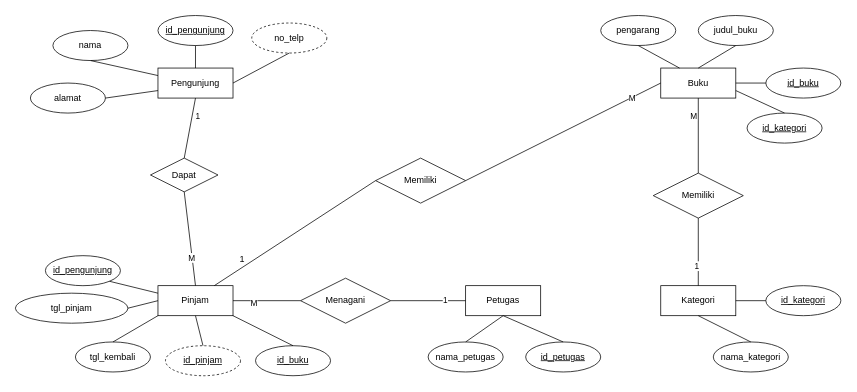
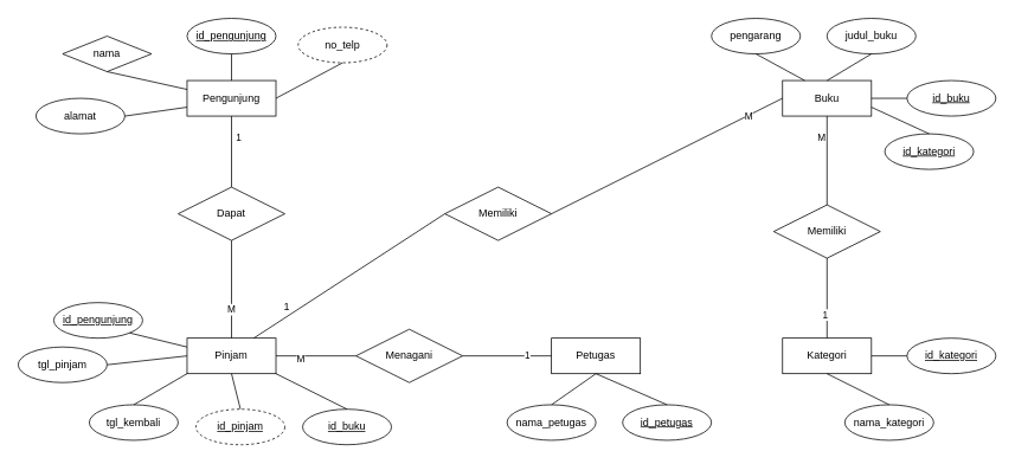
  <mxCell id="0" />
  <mxCell id="1" parent="0" />
  <mxCell id="2" value="Pengunjung" style="whiteSpace=wrap;html=1;align=center;" vertex="1" parent="1"><mxGeometry x="210" y="90" width="100" height="40" as="geometry" /></mxCell>
- <mxCell id="3" value="nama" style="ellipse;whiteSpace=wrap;html=1;align=center;" vertex="1" parent="1"><mxGeometry x="70" y="40" width="100" height="40" as="geometry" /></mxCell>
+ <mxCell id="3" value="nama" style="rhombus;whiteSpace=wrap;html=1;align=center;" vertex="1" parent="1"><mxGeometry x="70" y="40" width="100" height="40" as="geometry" /></mxCell>
  <mxCell id="4" value="id_pengunjung" style="ellipse;whiteSpace=wrap;html=1;align=center;fontStyle=4;" vertex="1" parent="1"><mxGeometry x="210" y="20" width="100" height="40" as="geometry" /></mxCell>
  <mxCell id="5" value="alamat" style="ellipse;whiteSpace=wrap;html=1;align=center;" vertex="1" parent="1"><mxGeometry x="40" y="110" width="100" height="40" as="geometry" /></mxCell>
  <mxCell id="6" value="Petugas" style="whiteSpace=wrap;html=1;align=center;" vertex="1" parent="1"><mxGeometry x="620" y="380" width="100" height="40" as="geometry" /></mxCell>
  <mxCell id="7" value="id_petugas" style="ellipse;whiteSpace=wrap;html=1;align=center;fontStyle=4;" vertex="1" parent="1"><mxGeometry x="700" y="455" width="100" height="40" as="geometry" /></mxCell>
  <mxCell id="8" value="nama_petugas" style="ellipse;whiteSpace=wrap;html=1;align=center;" vertex="1" parent="1"><mxGeometry x="570" y="455" width="100" height="40" as="geometry" /></mxCell>
  <mxCell id="9" value="Pinjam" style="whiteSpace=wrap;html=1;align=center;" vertex="1" parent="1"><mxGeometry x="210" y="380" width="100" height="40" as="geometry" /></mxCell>
  <mxCell id="10" value="id_pinjam" style="ellipse;whiteSpace=wrap;html=1;align=center;fontStyle=4;dashed=1;" vertex="1" parent="1"><mxGeometry x="220" y="460" width="100" height="40" as="geometry" /></mxCell>
- <mxCell id="11" value="tgl_pinjam" style="ellipse;whiteSpace=wrap;html=1;align=center;" vertex="1" parent="1"><mxGeometry x="20" y="390" width="150" height="40" as="geometry" /></mxCell>
+ <mxCell id="11" value="tgl_pinjam" style="ellipse;whiteSpace=wrap;html=1;align=center;" vertex="1" parent="1"><mxGeometry x="20" y="390" width="100" height="40" as="geometry" /></mxCell>
  <mxCell id="12" value="Buku" style="whiteSpace=wrap;html=1;align=center;" vertex="1" parent="1"><mxGeometry x="880" y="90" width="100" height="40" as="geometry" /></mxCell>
  <mxCell id="13" value="Kategori" style="whiteSpace=wrap;html=1;align=center;" vertex="1" parent="1"><mxGeometry x="880" y="380" width="100" height="40" as="geometry" /></mxCell>
  <mxCell id="14" value="judul_buku" style="ellipse;whiteSpace=wrap;html=1;align=center;" vertex="1" parent="1"><mxGeometry x="930" y="20" width="100" height="40" as="geometry" /></mxCell>
  <mxCell id="15" value="id_buku" style="ellipse;whiteSpace=wrap;html=1;align=center;fontStyle=4;" vertex="1" parent="1"><mxGeometry x="1020" y="90" width="100" height="40" as="geometry" /></mxCell>
  <mxCell id="16" value="id_kategori" style="ellipse;whiteSpace=wrap;html=1;align=center;fontStyle=4;" vertex="1" parent="1"><mxGeometry x="1020" y="380" width="100" height="40" as="geometry" /></mxCell>
  <mxCell id="17" value="nama_kategori" style="ellipse;whiteSpace=wrap;html=1;align=center;" vertex="1" parent="1"><mxGeometry x="950" y="455" width="100" height="40" as="geometry" /></mxCell>
  <mxCell id="18" value="tgl_kembali" style="ellipse;whiteSpace=wrap;html=1;align=center;" vertex="1" parent="1"><mxGeometry x="100" y="455" width="100" height="40" as="geometry" /></mxCell>
  <mxCell id="19" value="pengarang" style="ellipse;whiteSpace=wrap;html=1;align=center;" vertex="1" parent="1"><mxGeometry x="800" y="20" width="100" height="40" as="geometry" /></mxCell>
  <mxCell id="20" value="" style="endArrow=none;html=1;rounded=0;entryX=0;entryY=0.5;entryDx=0;entryDy=0;exitX=1;exitY=0.5;exitDx=0;exitDy=0;" edge="1" parent="1" source="13" target="16"><mxGeometry relative="1" as="geometry"><mxPoint x="550" y="280" as="sourcePoint" /><mxPoint x="710" y="280" as="targetPoint" /></mxGeometry></mxCell>
  <mxCell id="21" value="" style="endArrow=none;html=1;rounded=0;entryX=0.5;entryY=0;entryDx=0;entryDy=0;exitX=0.5;exitY=1;exitDx=0;exitDy=0;" edge="1" parent="1" source="13" target="17"><mxGeometry relative="1" as="geometry"><mxPoint x="550" y="280" as="sourcePoint" /><mxPoint x="710" y="280" as="targetPoint" /></mxGeometry></mxCell>
  <mxCell id="22" value="id_kategori" style="ellipse;whiteSpace=wrap;html=1;align=center;fontStyle=4;" vertex="1" parent="1"><mxGeometry x="995" y="150" width="100" height="40" as="geometry" /></mxCell>
  <mxCell id="23" value="no_telp" style="ellipse;whiteSpace=wrap;html=1;align=center;dashed=1;" vertex="1" parent="1"><mxGeometry x="335" y="30" width="100" height="40" as="geometry" /></mxCell>
- <mxCell id="24" value="Dapat" style="shape=rhombus;perimeter=rhombusPerimeter;whiteSpace=wrap;html=1;align=center;" vertex="1" parent="1"><mxGeometry x="200" y="210" width="90" height="45" as="geometry" /></mxCell>
+ <mxCell id="24" value="Dapat" style="shape=rhombus;perimeter=rhombusPerimeter;whiteSpace=wrap;html=1;align=center;" vertex="1" parent="1"><mxGeometry x="200" y="210" width="120" height="60" as="geometry" /></mxCell>
  <mxCell id="25" value="Memiliki" style="shape=rhombus;perimeter=rhombusPerimeter;whiteSpace=wrap;html=1;align=center;" vertex="1" parent="1"><mxGeometry x="500" y="210" width="120" height="60" as="geometry" /></mxCell>
  <mxCell id="26" value="" style="endArrow=none;html=1;rounded=0;exitX=0.5;exitY=1;exitDx=0;exitDy=0;entryX=0.5;entryY=0;entryDx=0;entryDy=0;" edge="1" parent="1" source="2" target="24"><mxGeometry relative="1" as="geometry"><mxPoint x="500" y="230" as="sourcePoint" /><mxPoint x="660" y="230" as="targetPoint" /></mxGeometry></mxCell>
  <mxCell id="27" value="1" style="edgeLabel;html=1;align=center;verticalAlign=middle;resizable=0;points=[];" vertex="1" connectable="0" parent="26"><mxGeometry x="-0.394" y="7" relative="1" as="geometry"><mxPoint y="-1" as="offset" /></mxGeometry></mxCell>
  <mxCell id="28" value="" style="endArrow=none;html=1;rounded=0;exitX=0.5;exitY=1;exitDx=0;exitDy=0;entryX=0.5;entryY=0;entryDx=0;entryDy=0;" edge="1" parent="1" source="24" target="9"><mxGeometry relative="1" as="geometry"><mxPoint x="500" y="230" as="sourcePoint" /><mxPoint x="660" y="230" as="targetPoint" /></mxGeometry></mxCell>
  <mxCell id="29" value="M" style="edgeLabel;html=1;align=center;verticalAlign=middle;resizable=0;points=[];" vertex="1" connectable="0" parent="28"><mxGeometry x="0.411" y="-1" relative="1" as="geometry"><mxPoint y="-1" as="offset" /></mxGeometry></mxCell>
  <mxCell id="30" value="" style="endArrow=none;html=1;rounded=0;exitX=0.75;exitY=0;exitDx=0;exitDy=0;entryX=0;entryY=0.5;entryDx=0;entryDy=0;" edge="1" parent="1" source="9" target="25"><mxGeometry relative="1" as="geometry"><mxPoint x="500" y="230" as="sourcePoint" /><mxPoint x="660" y="230" as="targetPoint" /></mxGeometry></mxCell>
  <mxCell id="31" value="" style="endArrow=none;html=1;rounded=0;entryX=0;entryY=0.5;entryDx=0;entryDy=0;exitX=1;exitY=0.5;exitDx=0;exitDy=0;" edge="1" parent="1" source="25" target="12"><mxGeometry relative="1" as="geometry"><mxPoint x="500" y="230" as="sourcePoint" /><mxPoint x="660" y="230" as="targetPoint" /></mxGeometry></mxCell>
  <mxCell id="32" value="M" style="edgeLabel;html=1;align=center;verticalAlign=middle;resizable=0;points=[];" vertex="1" connectable="0" parent="31"><mxGeometry x="0.707" relative="1" as="geometry"><mxPoint as="offset" /></mxGeometry></mxCell>
  <mxCell id="33" value="Memiliki" style="shape=rhombus;perimeter=rhombusPerimeter;whiteSpace=wrap;html=1;align=center;" vertex="1" parent="1"><mxGeometry x="870" y="230" width="120" height="60" as="geometry" /></mxCell>
  <mxCell id="34" value="" style="endArrow=none;html=1;rounded=0;entryX=0.5;entryY=1;entryDx=0;entryDy=0;exitX=0.5;exitY=0;exitDx=0;exitDy=0;" edge="1" parent="1" source="33" target="12"><mxGeometry relative="1" as="geometry"><mxPoint x="500" y="230" as="sourcePoint" /><mxPoint x="660" y="230" as="targetPoint" /></mxGeometry></mxCell>
  <mxCell id="35" value="M" style="edgeLabel;html=1;align=center;verticalAlign=middle;resizable=0;points=[];" vertex="1" connectable="0" parent="34"><mxGeometry x="0.515" y="3" relative="1" as="geometry"><mxPoint x="-4" y="-1" as="offset" /></mxGeometry></mxCell>
  <mxCell id="36" value="" style="endArrow=none;html=1;rounded=0;entryX=0.5;entryY=1;entryDx=0;entryDy=0;exitX=0.5;exitY=0;exitDx=0;exitDy=0;" edge="1" parent="1" source="13" target="33"><mxGeometry relative="1" as="geometry"><mxPoint x="500" y="230" as="sourcePoint" /><mxPoint x="660" y="230" as="targetPoint" /></mxGeometry></mxCell>
  <mxCell id="37" value="1" style="edgeLabel;html=1;align=center;verticalAlign=middle;resizable=0;points=[];" vertex="1" connectable="0" parent="36"><mxGeometry x="-0.428" y="3" relative="1" as="geometry"><mxPoint y="-1" as="offset" /></mxGeometry></mxCell>
  <mxCell id="38" value="" style="endArrow=none;html=1;rounded=0;exitX=1;exitY=0.5;exitDx=0;exitDy=0;entryX=0;entryY=0.5;entryDx=0;entryDy=0;" edge="1" parent="1" source="9" target="40"><mxGeometry relative="1" as="geometry"><mxPoint x="500" y="230" as="sourcePoint" /><mxPoint x="660" y="230" as="targetPoint" /></mxGeometry></mxCell>
  <mxCell id="39" value="M" style="edgeLabel;html=1;align=center;verticalAlign=middle;resizable=0;points=[];" vertex="1" connectable="0" parent="38"><mxGeometry x="-0.4" y="-3" relative="1" as="geometry"><mxPoint as="offset" /></mxGeometry></mxCell>
  <mxCell id="40" value="Menagani" style="shape=rhombus;perimeter=rhombusPerimeter;whiteSpace=wrap;html=1;align=center;" vertex="1" parent="1"><mxGeometry x="400" y="370" width="120" height="60" as="geometry" /></mxCell>
  <mxCell id="41" value="" style="endArrow=none;html=1;rounded=0;entryX=0;entryY=0.5;entryDx=0;entryDy=0;exitX=1;exitY=0.5;exitDx=0;exitDy=0;" edge="1" parent="1" source="40" target="6"><mxGeometry relative="1" as="geometry"><mxPoint x="500" y="230" as="sourcePoint" /><mxPoint x="660" y="230" as="targetPoint" /></mxGeometry></mxCell>
  <mxCell id="42" value="1" style="edgeLabel;html=1;align=center;verticalAlign=middle;resizable=0;points=[];" vertex="1" connectable="0" parent="41"><mxGeometry x="0.44" y="1" relative="1" as="geometry"><mxPoint as="offset" /></mxGeometry></mxCell>
  <mxCell id="43" value="id_pengunjung" style="ellipse;whiteSpace=wrap;html=1;align=center;fontStyle=4;" vertex="1" parent="1"><mxGeometry x="60" y="340" width="100" height="40" as="geometry" /></mxCell>
  <mxCell id="44" value="id_buku" style="ellipse;whiteSpace=wrap;html=1;align=center;fontStyle=4;" vertex="1" parent="1"><mxGeometry x="340" y="460" width="100" height="40" as="geometry" /></mxCell>
  <mxCell id="45" value="" style="endArrow=none;html=1;rounded=0;exitX=1;exitY=0.5;exitDx=0;exitDy=0;entryX=0;entryY=0.75;entryDx=0;entryDy=0;" edge="1" parent="1" source="5" target="2"><mxGeometry relative="1" as="geometry"><mxPoint x="460" y="230" as="sourcePoint" /><mxPoint x="620" y="230" as="targetPoint" /></mxGeometry></mxCell>
  <mxCell id="46" value="" style="endArrow=none;html=1;rounded=0;exitX=0.5;exitY=1;exitDx=0;exitDy=0;" edge="1" parent="1" source="3"><mxGeometry relative="1" as="geometry"><mxPoint x="460" y="230" as="sourcePoint" /><mxPoint x="210" y="100" as="targetPoint" /></mxGeometry></mxCell>
  <mxCell id="47" value="" style="endArrow=none;html=1;rounded=0;exitX=0.5;exitY=1;exitDx=0;exitDy=0;entryX=0.5;entryY=0;entryDx=0;entryDy=0;" edge="1" parent="1" source="4" target="2"><mxGeometry relative="1" as="geometry"><mxPoint x="460" y="230" as="sourcePoint" /><mxPoint x="620" y="230" as="targetPoint" /></mxGeometry></mxCell>
  <mxCell id="48" value="" style="endArrow=none;html=1;rounded=0;exitX=1;exitY=0.5;exitDx=0;exitDy=0;entryX=0.5;entryY=1;entryDx=0;entryDy=0;" edge="1" parent="1" source="2" target="23"><mxGeometry relative="1" as="geometry"><mxPoint x="460" y="230" as="sourcePoint" /><mxPoint x="620" y="230" as="targetPoint" /></mxGeometry></mxCell>
  <mxCell id="49" value="" style="endArrow=none;html=1;rounded=0;entryX=0.5;entryY=1;entryDx=0;entryDy=0;exitX=0.25;exitY=0;exitDx=0;exitDy=0;" edge="1" parent="1" source="12" target="19"><mxGeometry relative="1" as="geometry"><mxPoint x="460" y="230" as="sourcePoint" /><mxPoint x="620" y="230" as="targetPoint" /></mxGeometry></mxCell>
  <mxCell id="50" value="" style="endArrow=none;html=1;rounded=0;entryX=0.5;entryY=1;entryDx=0;entryDy=0;exitX=0.5;exitY=0;exitDx=0;exitDy=0;" edge="1" parent="1" source="12" target="14"><mxGeometry relative="1" as="geometry"><mxPoint x="460" y="230" as="sourcePoint" /><mxPoint x="620" y="230" as="targetPoint" /></mxGeometry></mxCell>
  <mxCell id="51" value="" style="endArrow=none;html=1;rounded=0;entryX=0;entryY=0.5;entryDx=0;entryDy=0;exitX=1;exitY=0.5;exitDx=0;exitDy=0;" edge="1" parent="1" source="12" target="15"><mxGeometry relative="1" as="geometry"><mxPoint x="460" y="230" as="sourcePoint" /><mxPoint x="620" y="230" as="targetPoint" /></mxGeometry></mxCell>
  <mxCell id="52" value="" style="endArrow=none;html=1;rounded=0;entryX=0.5;entryY=0;entryDx=0;entryDy=0;exitX=1;exitY=0.75;exitDx=0;exitDy=0;" edge="1" parent="1" source="12" target="22"><mxGeometry relative="1" as="geometry"><mxPoint x="460" y="230" as="sourcePoint" /><mxPoint x="620" y="230" as="targetPoint" /></mxGeometry></mxCell>
  <mxCell id="53" value="" style="endArrow=none;html=1;rounded=0;entryX=0.5;entryY=0;entryDx=0;entryDy=0;exitX=0.5;exitY=1;exitDx=0;exitDy=0;" edge="1" parent="1" source="6" target="7"><mxGeometry relative="1" as="geometry"><mxPoint x="460" y="230" as="sourcePoint" /><mxPoint x="620" y="230" as="targetPoint" /></mxGeometry></mxCell>
  <mxCell id="54" value="" style="endArrow=none;html=1;rounded=0;entryX=0.5;entryY=0;entryDx=0;entryDy=0;exitX=0.5;exitY=1;exitDx=0;exitDy=0;" edge="1" parent="1" source="6" target="8"><mxGeometry relative="1" as="geometry"><mxPoint x="460" y="230" as="sourcePoint" /><mxPoint x="620" y="230" as="targetPoint" /></mxGeometry></mxCell>
  <mxCell id="55" value="" style="endArrow=none;html=1;rounded=0;exitX=1;exitY=1;exitDx=0;exitDy=0;entryX=0;entryY=0.25;entryDx=0;entryDy=0;" edge="1" parent="1" source="43" target="9"><mxGeometry relative="1" as="geometry"><mxPoint x="460" y="230" as="sourcePoint" /><mxPoint x="620" y="230" as="targetPoint" /></mxGeometry></mxCell>
  <mxCell id="56" value="" style="endArrow=none;html=1;rounded=0;exitX=1;exitY=0.5;exitDx=0;exitDy=0;entryX=0;entryY=0.5;entryDx=0;entryDy=0;" edge="1" parent="1" source="11" target="9"><mxGeometry relative="1" as="geometry"><mxPoint x="460" y="230" as="sourcePoint" /><mxPoint x="620" y="230" as="targetPoint" /></mxGeometry></mxCell>
  <mxCell id="57" value="" style="endArrow=none;html=1;rounded=0;exitX=0.5;exitY=0;exitDx=0;exitDy=0;entryX=0;entryY=1;entryDx=0;entryDy=0;" edge="1" parent="1" source="18" target="9"><mxGeometry relative="1" as="geometry"><mxPoint x="460" y="230" as="sourcePoint" /><mxPoint x="620" y="230" as="targetPoint" /></mxGeometry></mxCell>
  <mxCell id="58" value="" style="endArrow=none;html=1;rounded=0;exitX=0.5;exitY=0;exitDx=0;exitDy=0;entryX=0.5;entryY=1;entryDx=0;entryDy=0;" edge="1" parent="1" source="10" target="9"><mxGeometry relative="1" as="geometry"><mxPoint x="460" y="230" as="sourcePoint" /><mxPoint x="620" y="230" as="targetPoint" /></mxGeometry></mxCell>
  <mxCell id="59" value="" style="endArrow=none;html=1;rounded=0;exitX=1;exitY=1;exitDx=0;exitDy=0;entryX=0.5;entryY=0;entryDx=0;entryDy=0;" edge="1" parent="1" source="9" target="44"><mxGeometry relative="1" as="geometry"><mxPoint x="460" y="230" as="sourcePoint" /><mxPoint x="620" y="230" as="targetPoint" /></mxGeometry></mxCell>
  <mxCell id="60" value="1" style="text;html=1;align=center;verticalAlign=middle;resizable=0;points=[];autosize=1;strokeColor=none;fillColor=none;" vertex="1" parent="1"><mxGeometry x="312" y="335" width="20" height="20" as="geometry" /></mxCell>
